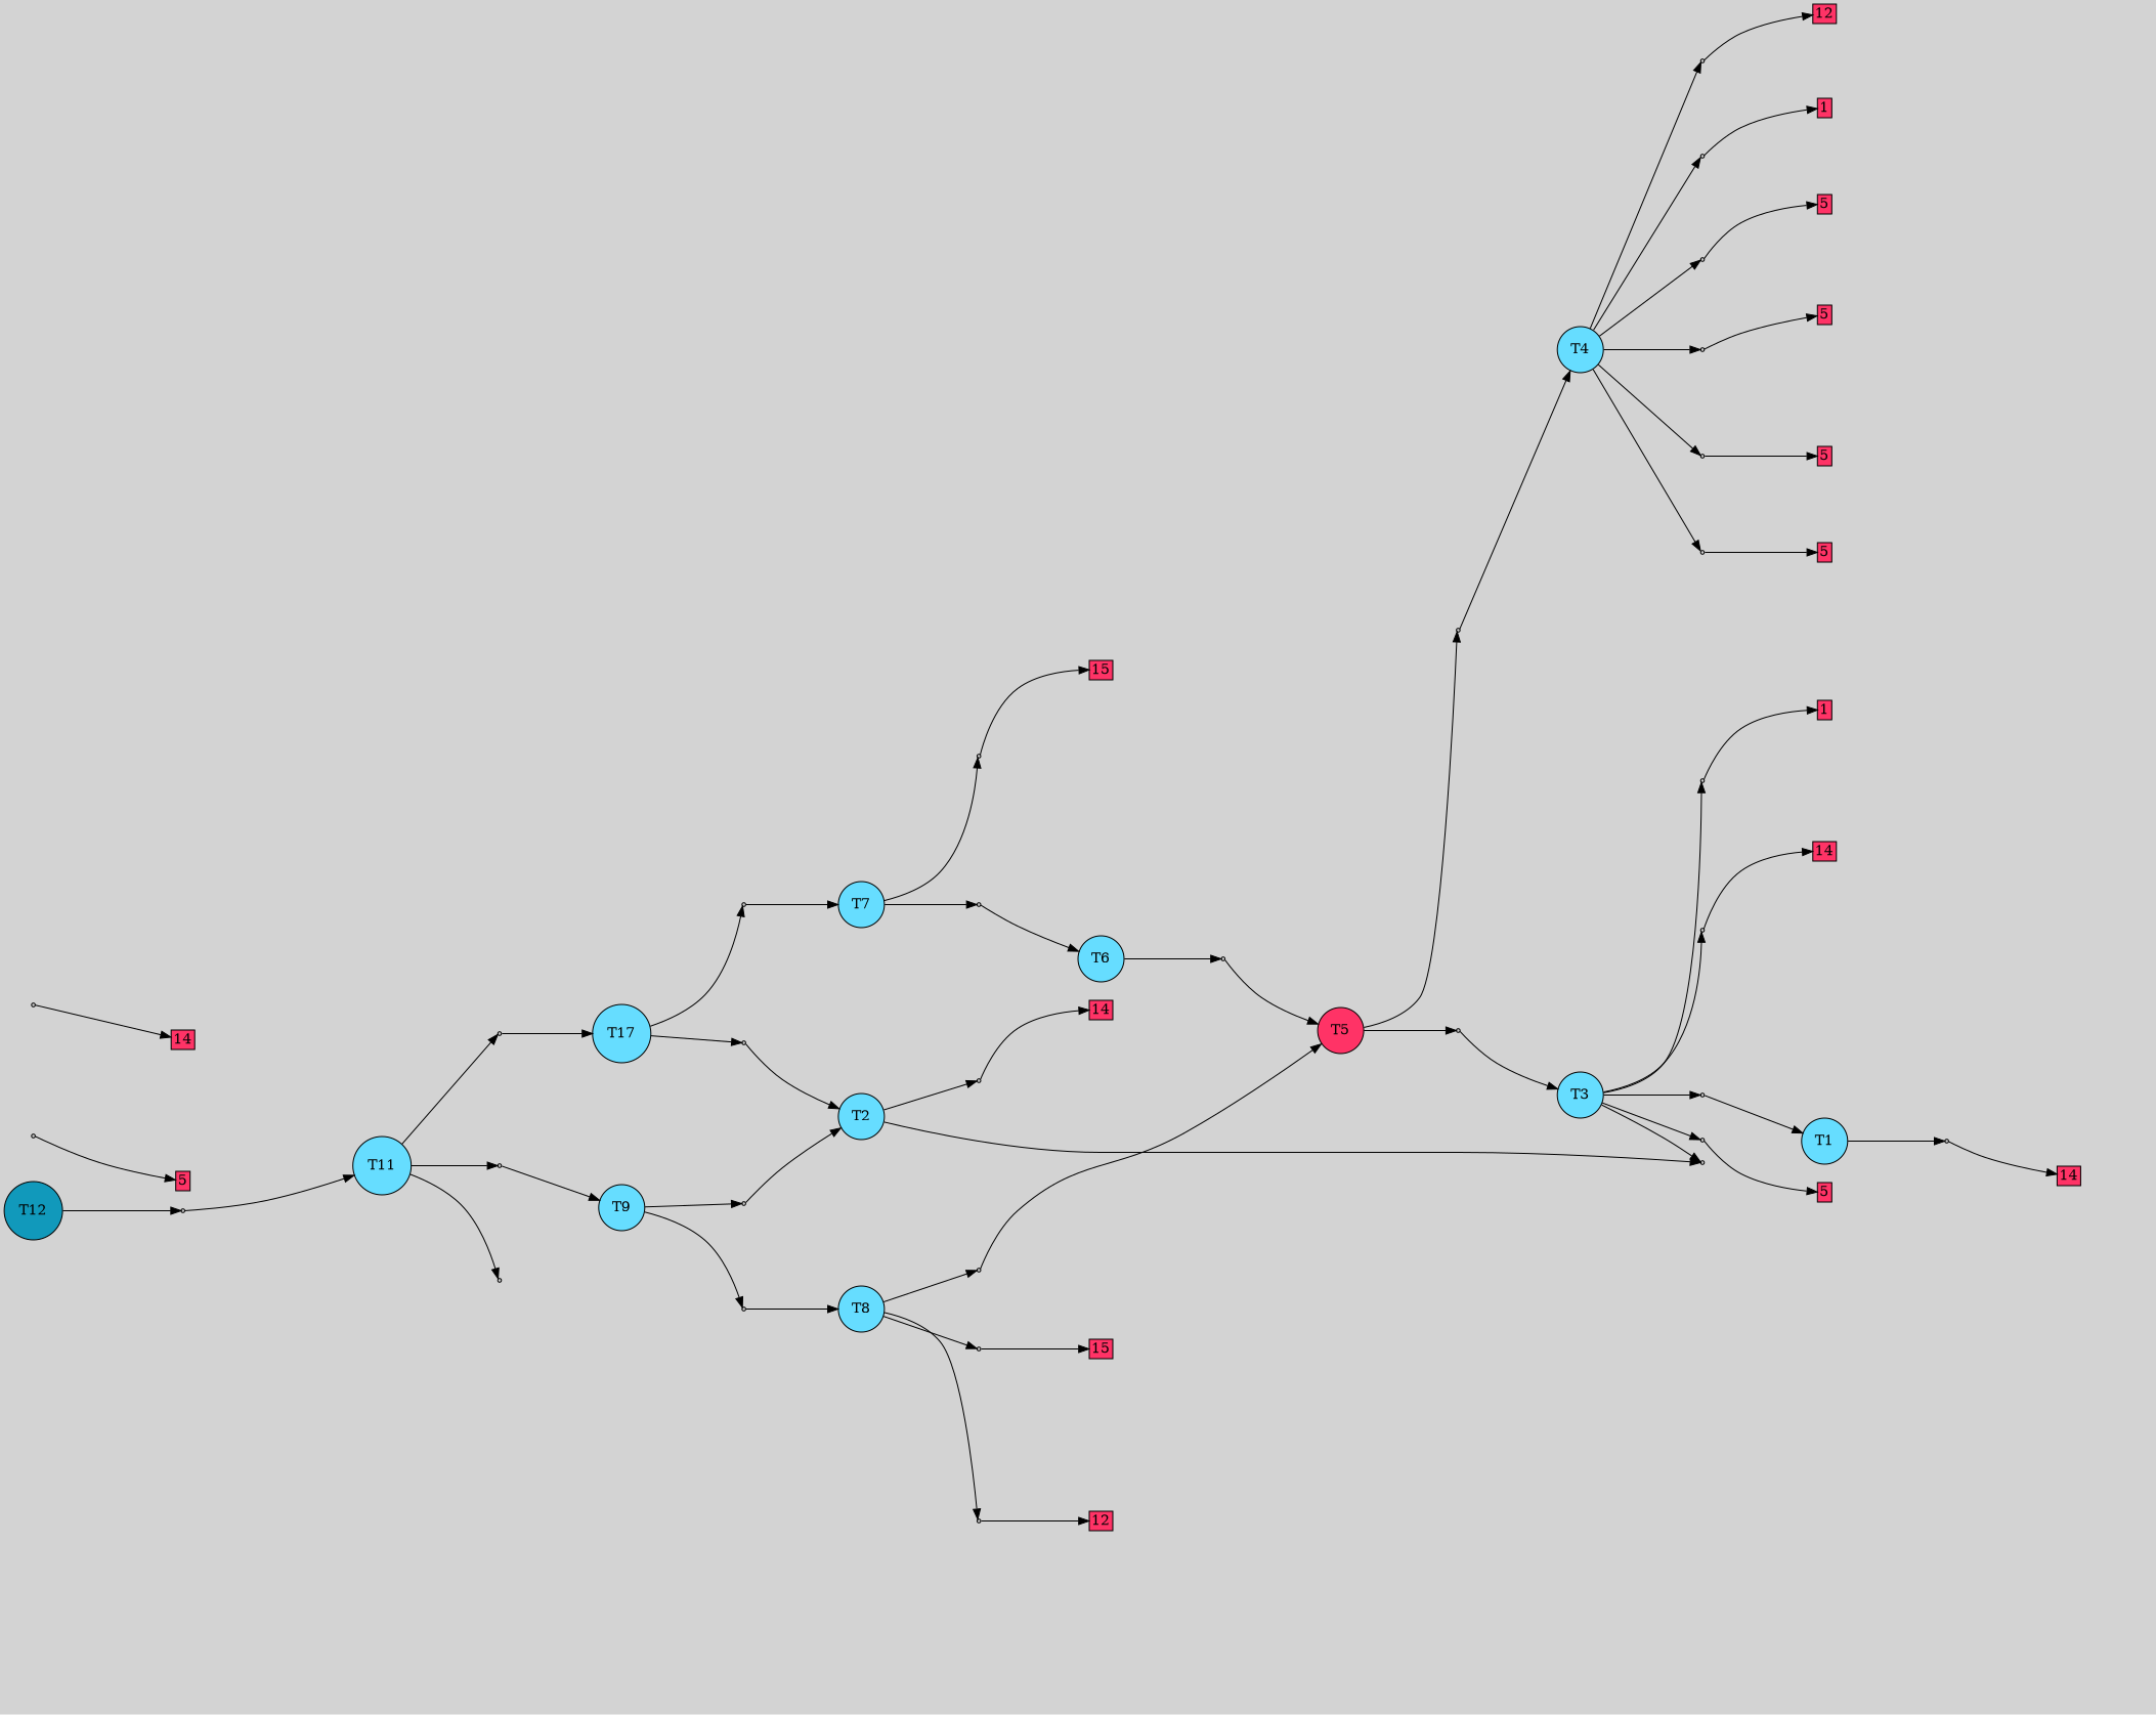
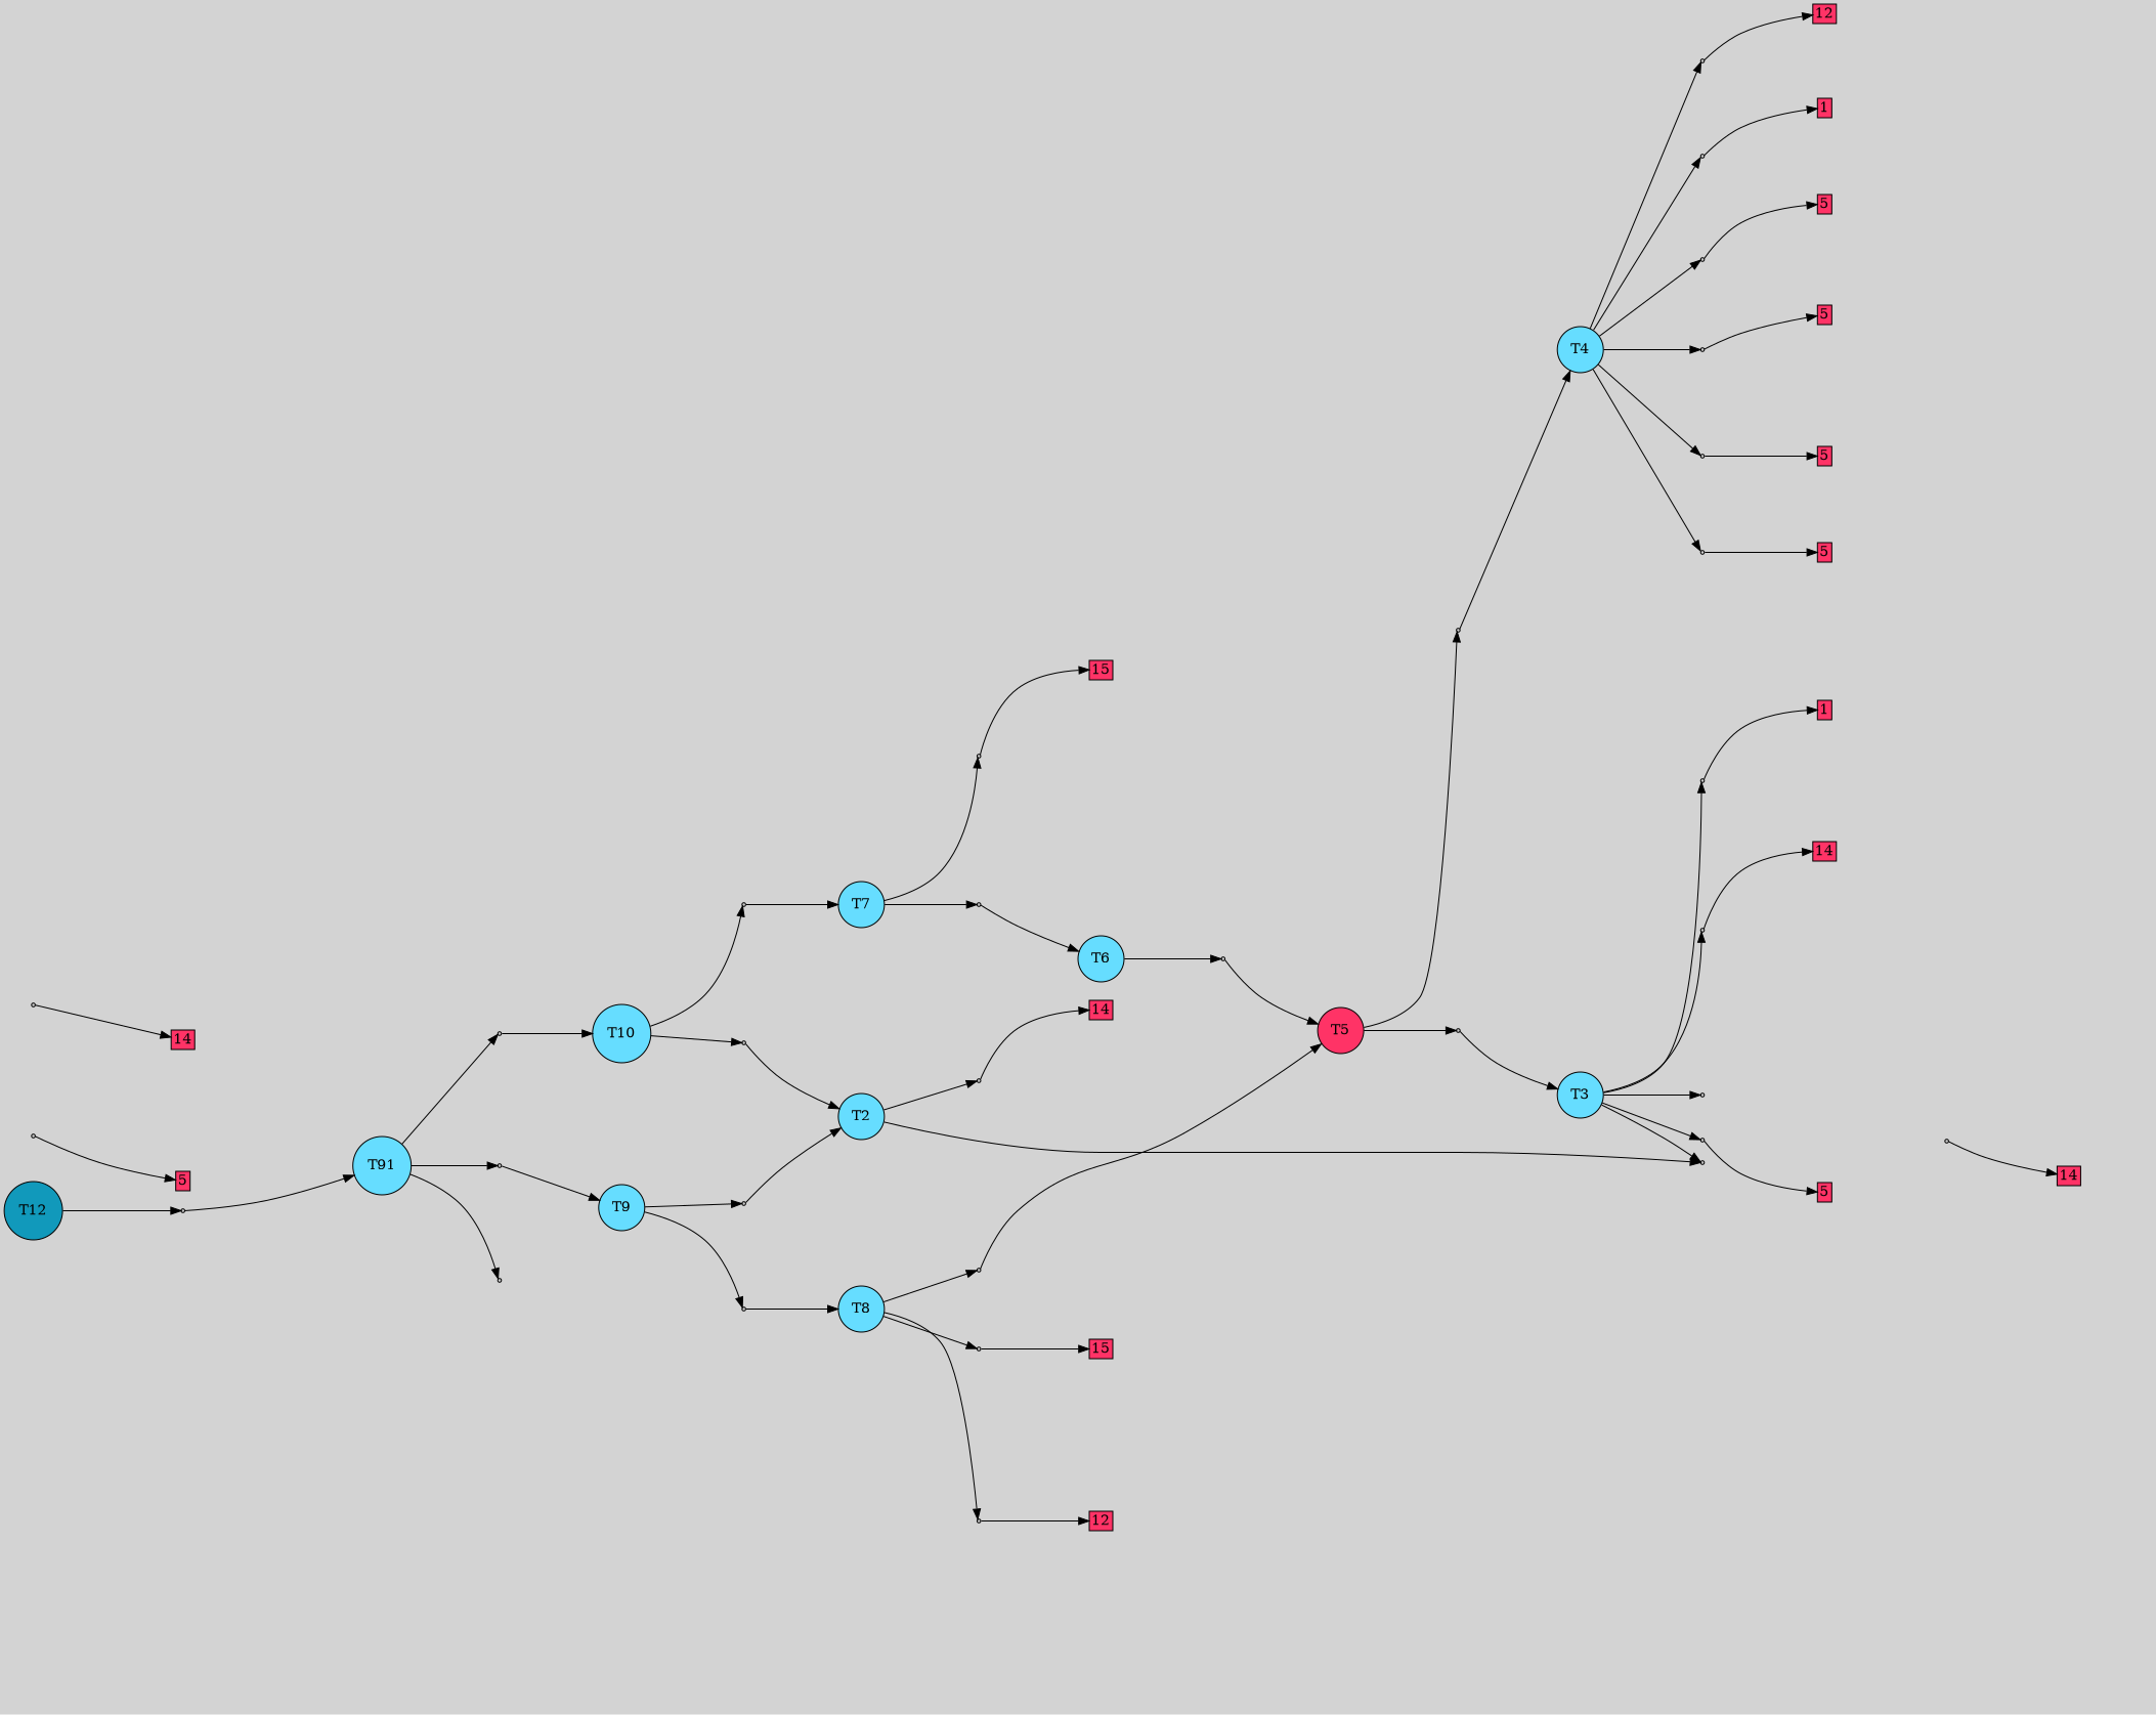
  digraph {
    bgcolor=lightgray
    rankdir=LR
    node [shape=box style=filled]
    T12 [fillcolor="#1199bb" shape=circle]
    P30 [fillcolor="#cccccc" shape=point]
    P0 [fillcolor="#cccccc" shape=point]
    n4 [label="1|3&1|181#1|655&#92;n6|4&0|547#1|235&#92;n3|5&1|507#1|195&#92;n2|1&0|220#1|363&#92;n2|0&0|1317#0|1129&#92;n" style=invis]
    n5 [fillcolor="#ff3366" height=0 label=5 margin=0.03 width=0]
    P1 [fillcolor="#cccccc" shape=point]
    n7 [label="6|4&0|547#1|1073&#92;n6|0&1|957#0|517&#92;n6|5&0|456#1|617&#92;n2|1&0|220#1|363&#92;n2|0&0|1317#0|1129&#92;n" style=invis]
    n8 [fillcolor="#ff3366" height=0 label=14 margin=0.03 width=0]
-   T1 [fillcolor="#66ddff" shape=circle]
    P2 [fillcolor="#cccccc" shape=point]
    n11 [label="6|4&0|547#1|1073&#92;n6|0&1|957#0|517&#92;n6|5&0|456#1|617&#92;n2|1&0|220#1|363&#92;n2|0&0|1317#0|1129&#92;n" style=invis]
    n12 [fillcolor="#ff3366" height=0 label=14 margin=0.03 width=0]
    T2 [fillcolor="#66ddff" shape=circle]
    P3 [fillcolor="#cccccc" shape=point]
    P4 [fillcolor="#cccccc" shape=point]
    n16 [label="0|1&1|726#1|1263&#92;n5|0&0|105#0|201&#92;n7|5&1|138#0|356&#92;n0|5&0|757#0|168&#92;n2|3&0|565#1|258&#92;n1|0&1|1325#0|835&#92;n" style=invis]
    n17 [label="6|4&0|547#1|1299&#92;n6|0&1|957#0|517&#92;n6|5&0|456#1|617&#92;n2|1&0|220#1|363&#92;n2|0&0|1317#0|1129&#92;n" style=invis]
    n18 [fillcolor="#ff3366" height=0 label=14 margin=0.03 width=0]
    T3 [fillcolor="#66ddff" shape=circle]
    P5 [fillcolor="#cccccc" shape=point]
    P6 [fillcolor="#cccccc" shape=point]
    P7 [fillcolor="#cccccc" shape=point]
    P8 [fillcolor="#cccccc" shape=point]
    n24 [label="0|7&1|517#1|1178&#92;n1|5&1|22#0|103&#92;n2|0&0|1317#0|1269&#92;n" style=invis]
    n25 [fillcolor="#ff3366" height=0 label=5 margin=0.03 width=0]
    n26 [label="7|3&1|693#1|250&#92;n1|0&1|914#0|715&#92;n6|4&0|1041#1|796&#92;n4|2&0|656#0|1292&#92;n2|0&1|818#0|98&#92;n" style=invis]
    n27 [fillcolor="#ff3366" height=0 label=1 margin=0.03 width=0]
    n28 [label="0|1&1|583#1|1124&#92;n6|4&0|233#1|1073&#92;n6|0&1|957#0|517&#92;n6|5&0|456#1|617&#92;n2|1&0|68#1|1272&#92;n2|0&0|1317#0|1129&#92;n" style=invis]
    n29 [fillcolor="#ff3366" height=0 label=14 margin=0.03 width=0]
    n30 [label="0|4&1|240#0|343&#92;n2|0&0|575#0|204&#92;n7|4&0|544#1|879&#92;n2|6&0|412#1|1095&#92;n7|0&0|1022#1|441&#92;n2|0&1|117#0|112&#92;n" style=invis]
    T4 [fillcolor="#66ddff" shape=circle]
    P9 [fillcolor="#cccccc" shape=point]
    P10 [fillcolor="#cccccc" shape=point]
    P11 [fillcolor="#cccccc" shape=point]
    P12 [fillcolor="#cccccc" shape=point]
    P13 [fillcolor="#cccccc" shape=point]
    P14 [fillcolor="#cccccc" shape=point]
    n38 [label="6|0&1|124#1|873&#92;n7|5&1|138#0|356&#92;n0|5&0|757#0|168&#92;n1|3&0|637#0|453&#92;n1|0&1|1325#0|843&#92;n" style=invis]
    n39 [fillcolor="#ff3366" height=0 label=5 margin=0.03 width=0]
    n40 [label="2|3&1|644#1|106&#92;n2|0&0|811#1|7&#92;n" style=invis]
    n41 [fillcolor="#ff3366" height=0 label=5 margin=0.03 width=0]
    n42 [label="1|3&1|181#1|655&#92;n6|4&0|547#1|824&#92;n6|0&1|1137#0|801&#92;n6|5&0|456#1|617&#92;n2|1&0|220#1|363&#92;n2|0&0|1317#0|1129&#92;n" style=invis]
    n43 [fillcolor="#ff3366" height=0 label=5 margin=0.03 width=0]
    n44 [label="7|0&1|1059#1|330&#92;n" style=invis]
    n45 [fillcolor="#ff3366" height=0 label=12 margin=0.03 width=0]
    n46 [label="7|3&1|693#1|250&#92;n1|0&1|564#0|715&#92;n" style=invis]
    n47 [fillcolor="#ff3366" height=0 label=1 margin=0.03 width=0]
    n48 [label="1|3&1|181#1|655&#92;n6|1&0|971#0|983&#92;n2|0&0|579#0|1129&#92;n" style=invis]
    n49 [fillcolor="#ff3366" height=0 label=5 margin=0.03 width=0]
    T5 [fillcolor="#ff3366" shape=circle]
    P15 [fillcolor="#cccccc" shape=point]
    P16 [fillcolor="#cccccc" shape=point]
    n53 [label="7|2&1|1226#1|986&#92;n7|6&0|522#1|34&#92;n7|0&0|214#1|41&#92;n" style=invis]
    n54 [label="6|4&0|547#1|1073&#92;n6|0&1|957#0|517&#92;n6|5&0|456#1|617&#92;n2|1&0|220#1|363&#92;n2|0&0|1317#0|1129&#92;n" style=invis]
    T6 [fillcolor="#66ddff" shape=circle]
    P17 [fillcolor="#cccccc" shape=point]
    n57 [label="2|4&0|840#1|1302&#92;n2|1&0|68#1|1272&#92;n6|6&0|1097#0|208&#92;n2|1&1|528#1|993&#92;n1|5&0|646#0|785&#92;n0|0&1|1137#0|517&#92;n" style=invis]
    T7 [fillcolor="#66ddff" shape=circle]
    P18 [fillcolor="#cccccc" shape=point]
    P19 [fillcolor="#cccccc" shape=point]
    n61 [label="2|4&0|840#1|1302&#92;n6|6&0|620#0|208&#92;n2|1&1|528#1|993&#92;n1|5&0|646#0|785&#92;n0|0&1|1137#0|517&#92;n" style=invis]
    n62 [label="0|0&1|995#1|641&#92;n6|5&0|456#1|530&#92;n0|6&0|557#1|726&#92;n3|1&1|870#1|681&#92;n6|0&0|513#1|263&#92;n4|1&0|888#1|316&#92;n2|0&0|969#0|1270&#92;n" style=invis]
    n63 [fillcolor="#ff3366" height=0 label=15 margin=0.03 width=0]
    T8 [fillcolor="#66ddff" shape=circle]
    P20 [fillcolor="#cccccc" shape=point]
    P21 [fillcolor="#cccccc" shape=point]
    P22 [fillcolor="#cccccc" shape=point]
    n68 [label="2|4&0|840#1|1302&#92;n2|1&0|68#1|1272&#92;n6|6&0|1097#0|208&#92;n2|1&1|528#1|993&#92;n1|5&0|646#0|785&#92;n0|0&1|1137#0|517&#92;n" style=invis]
    n69 [label="0|0&1|995#1|641&#92;n6|5&0|456#1|530&#92;n0|6&0|557#1|726&#92;n3|1&1|870#1|681&#92;n6|0&0|513#1|263&#92;n4|1&0|888#1|316&#92;n2|0&0|969#0|1270&#92;n" style=invis]
    n70 [fillcolor="#ff3366" height=0 label=15 margin=0.03 width=0]
    n71 [label="7|0&1|1070#0|262&#92;n4|4&0|416#1|1291&#92;n7|1&0|1236#1|967&#92;n6|3&0|228#0|47&#92;n6|5&0|1201#0|1238&#92;n4|7&0|1301#1|495&#92;n2|1&1|1078#0|443&#92;n0|5&1|329#0|17&#92;n0|1&0|213#0|505&#92;n2|0&0|793#0|431&#92;n" style=invis]
    n72 [fillcolor="#ff3366" height=0 label=12 margin=0.03 width=0]
    T9 [fillcolor="#66ddff" shape=circle]
    P23 [fillcolor="#cccccc" shape=point]
    P24 [fillcolor="#cccccc" shape=point]
    n76 [label="2|1&0|68#1|1272&#92;n6|6&0|1097#0|208&#92;n1|5&0|646#0|785&#92;n0|0&1|1137#0|517&#92;n" style=invis]
    n77 [label="2|0&1|66#1|1040&#92;n7|1&0|1024#0|800&#92;n7|0&0|673#0|1139&#92;n" style=invis]
-   T10 [fillcolor="#66ddff" shape=circle label=T17]
+   T10 [fillcolor="#66ddff" shape=circle]
    P25 [fillcolor="#cccccc" shape=point]
    P26 [fillcolor="#cccccc" shape=point]
    n81 [label="7|5&1|316#1|529&#92;n7|0&0|37#0|441&#92;n" style=invis]
    n82 [label="2|0&1|66#1|1040&#92;n7|1&0|1024#0|800&#92;n7|0&0|673#0|1139&#92;n" style=invis]
-   T11 [fillcolor="#66ddff" shape=circle]
+   T11 [fillcolor="#66ddff" shape=circle label=T91]
    P27 [fillcolor="#cccccc" shape=point]
    P28 [fillcolor="#cccccc" shape=point]
    P29 [fillcolor="#cccccc" shape=point]
    n87 [label="0|5&1|1323#1|582&#92;n7|3&1|523#1|461&#92;n3|0&0|461#1|200&#92;n3|4&0|75#0|160&#92;n7|0&0|1004#1|805&#92;n" style=invis]
    n88 [label="7|3&1|1289#0|621&#92;n7|4&1|983#1|63&#92;n0|5&0|947#0|1236&#92;n4|3&0|1069#1|446&#92;n7|0&0|1235#1|1230&#92;n" style=invis]
    n89 [label="3|0&1|160#1|867&#92;n1|3&0|984#1|171&#92;n7|7&0|899#0|848&#92;n0|4&1|979#0|343&#92;n4|2&1|1137#0|1100&#92;n1|1&0|674#1|1236&#92;n6|4&1|343#0|1052&#92;n3|7&0|148#0|81&#92;n4|7&0|655#1|554&#92;n2|0&1|117#0|1311&#92;n" style=invis]
    n90 [label="0|5&1|1323#1|582&#92;n7|3&1|1173#1|461&#92;n3|0&0|461#1|200&#92;n3|4&0|75#0|160&#92;n7|0&0|1004#1|805&#92;n" style=invis]
    subgraph sub_1 {
      rank=same
      T12
    }
    T12 -> P30
    P30 -> T11
    P30 -> n90 [style=invis]
    P0 -> n4 [style=invis]
    P0 -> n5
    P1 -> n7 [style=invis]
    P1 -> n8
-   T1 -> P2
    P2 -> n11 [style=invis]
    P2 -> n12
    T2 -> P3
    T2 -> P4
    P3 -> n16 [style=invis]
    P4 -> n17 [style=invis]
    P4 -> n18
    T3 -> P3
    T3 -> P5
    T3 -> P6
    T3 -> P7
    T3 -> P8
    P5 -> n24 [style=invis]
    P5 -> n25
    P6 -> n26 [style=invis]
    P6 -> n27
    P7 -> n28 [style=invis]
    P7 -> n29
-   P8 -> T1
    P8 -> n30 [style=invis]
    T4 -> P9
    T4 -> P10
    T4 -> P11
    T4 -> P12
    T4 -> P13
    T4 -> P14
    P9 -> n38 [style=invis]
    P9 -> n39
    P10 -> n40 [style=invis]
    P10 -> n41
    P11 -> n42 [style=invis]
    P11 -> n43
    P12 -> n44 [style=invis]
    P12 -> n45
    P13 -> n46 [style=invis]
    P13 -> n47
    P14 -> n48 [style=invis]
    P14 -> n49
    T5 -> P15
    T5 -> P16
    P15 -> T4
    P15 -> n53 [style=invis]
    P16 -> T3
    P16 -> n54 [style=invis]
    T6 -> P17
    P17 -> T5
    P17 -> n57 [style=invis]
    T7 -> P18
    T7 -> P19
    P18 -> T6
    P18 -> n61 [style=invis]
    P19 -> n62 [style=invis]
    P19 -> n63
    T8 -> P20
    T8 -> P21
    T8 -> P22
    P20 -> T5
    P20 -> n68 [style=invis]
    P21 -> n69 [style=invis]
    P21 -> n70
    P22 -> n71 [style=invis]
    P22 -> n72
    T9 -> P23
    T9 -> P24
    P23 -> T8
    P23 -> n76 [style=invis]
    P24 -> T2
    P24 -> n77 [style=invis]
    T10 -> P25
    T10 -> P26
    P25 -> T7
    P25 -> n81 [style=invis]
    P26 -> T2
    P26 -> n82 [style=invis]
    T11 -> P27
    T11 -> P28
    T11 -> P29
    P27 -> T9
    P27 -> n87 [style=invis]
    P28 -> T10
    P28 -> n88 [style=invis]
    P29 -> n89 [style=invis]
  }
